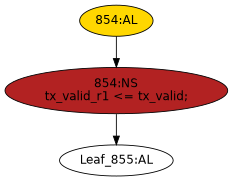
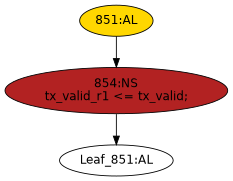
  strict digraph {
    fontname="DejaVu Sans"
    node [fontname="DejaVu Sans" style=filled]
    edge [cond="[]" fontname="DejaVu Sans" lineno=None]
-   n1 [ast="<pyverilog.vparser.ast.Always object at 0x7f55b234bb10>" clk_sens=True fillcolor=gold label="854:AL" sens="['clk']" statements="[]" typ=Always use_var="['tx_valid']"]
+   n1 [ast="<pyverilog.vparser.ast.Always object at 0x7f55b234bb10>" clk_sens=True fillcolor=gold label="851:AL" sens="['clk']" statements="[]" typ=Always use_var="['tx_valid']"]
    n2 [ast="<pyverilog.vparser.ast.NonblockingSubstitution object at 0x7f55b234b790>" fillcolor=firebrick label="854:NS\ntx_valid_r1 <= tx_valid;" statements="[<pyverilog.vparser.ast.NonblockingSubstitution object at 0x7f55b234b790>]" typ=NonblockingSubstitution]
-   n3 [def_var="['tx_valid_r1']" label="Leaf_855:AL" style=""]
+   n3 [def_var="['tx_valid_r1']" label="Leaf_851:AL" style=""]
    n1 -> n2
    n2 -> n3
  }
